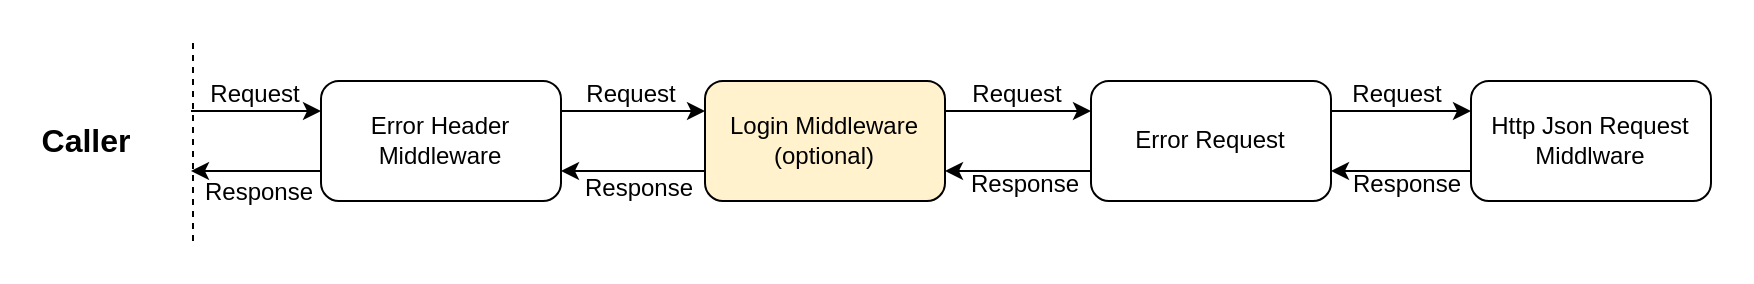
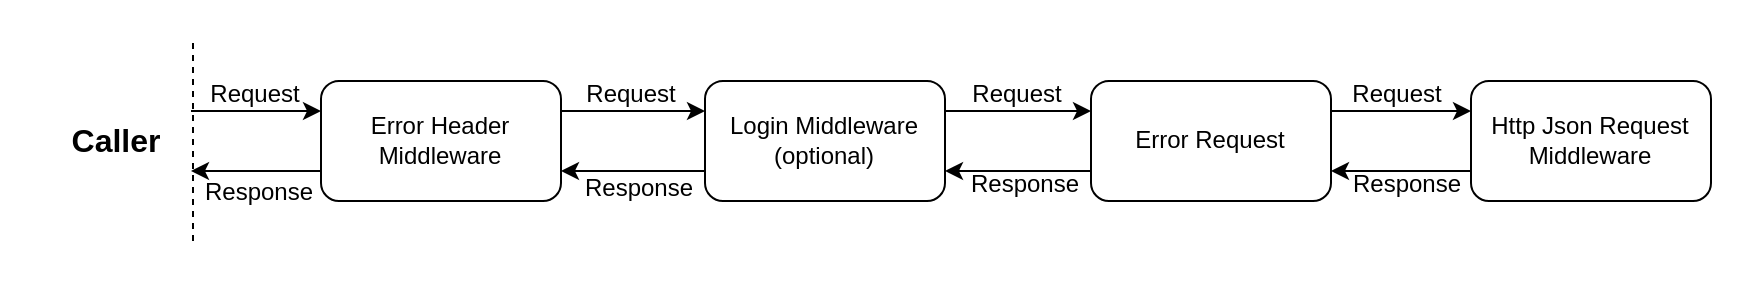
  <mxCell id="0" />
  <mxCell id="1" parent="0" />
  <mxCell id="2" value="" style="rounded=0;whiteSpace=wrap;html=1;strokeColor=none;" vertex="1" parent="1"><mxGeometry width="77" height="100" as="geometry" x="20" y="20" /></mxCell>
  <mxCell id="3" style="edgeStyle=orthogonalEdgeStyle;rounded=0;orthogonalLoop=1;jettySize=auto;html=1;exitX=1;exitY=0.25;exitDx=0;exitDy=0;entryX=0;entryY=0.25;entryDx=0;entryDy=0;" parent="1" source="4" target="7" edge="1"><mxGeometry relative="1" as="geometry" /></mxCell>
  <mxCell id="4" value="Error Header&lt;br&gt;Middleware" style="rounded=1;whiteSpace=wrap;html=1;" parent="1" vertex="1"><mxGeometry x="160" y="40" width="120" height="60" as="geometry" /></mxCell>
  <mxCell id="5" style="edgeStyle=orthogonalEdgeStyle;rounded=0;orthogonalLoop=1;jettySize=auto;html=1;exitX=0;exitY=0.75;exitDx=0;exitDy=0;entryX=1;entryY=0.75;entryDx=0;entryDy=0;" parent="1" source="7" target="4" edge="1"><mxGeometry relative="1" as="geometry" /></mxCell>
  <mxCell id="6" style="edgeStyle=orthogonalEdgeStyle;rounded=0;orthogonalLoop=1;jettySize=auto;html=1;exitX=1;exitY=0.25;exitDx=0;exitDy=0;entryX=0;entryY=0.25;entryDx=0;entryDy=0;" parent="1" source="7" target="10" edge="1"><mxGeometry relative="1" as="geometry" /></mxCell>
- <mxCell id="7" value="Login Middleware&lt;br&gt;(optional)" style="rounded=1;whiteSpace=wrap;html=1;fillColor=#fff2cc;" parent="1" vertex="1"><mxGeometry x="352" y="40" width="120" height="60" as="geometry" /></mxCell>
+ <mxCell id="7" value="Login Middleware&lt;br&gt;(optional)" style="rounded=1;whiteSpace=wrap;html=1;" parent="1" vertex="1"><mxGeometry x="352" y="40" width="120" height="60" as="geometry" /></mxCell>
  <mxCell id="8" style="edgeStyle=orthogonalEdgeStyle;rounded=0;orthogonalLoop=1;jettySize=auto;html=1;exitX=0;exitY=0.75;exitDx=0;exitDy=0;entryX=1;entryY=0.75;entryDx=0;entryDy=0;" parent="1" source="10" target="7" edge="1"><mxGeometry relative="1" as="geometry" /></mxCell>
  <mxCell id="9" style="edgeStyle=orthogonalEdgeStyle;rounded=0;orthogonalLoop=1;jettySize=auto;html=1;exitX=1;exitY=0.25;exitDx=0;exitDy=0;entryX=0;entryY=0.25;entryDx=0;entryDy=0;" parent="1" source="10" target="12" edge="1"><mxGeometry relative="1" as="geometry" /></mxCell>
  <mxCell id="10" value="Error Request" style="rounded=1;whiteSpace=wrap;html=1;" parent="1" vertex="1"><mxGeometry x="545" y="40" width="120" height="60" as="geometry" /></mxCell>
  <mxCell id="11" style="edgeStyle=orthogonalEdgeStyle;rounded=0;orthogonalLoop=1;jettySize=auto;html=1;exitX=0;exitY=0.75;exitDx=0;exitDy=0;entryX=1;entryY=0.75;entryDx=0;entryDy=0;" parent="1" source="12" target="10" edge="1"><mxGeometry relative="1" as="geometry" /></mxCell>
- <mxCell id="12" value="Http Json Request&lt;br&gt;Middlware" style="rounded=1;whiteSpace=wrap;html=1;" parent="1" vertex="1"><mxGeometry x="735" y="40" width="120" height="60" as="geometry" /></mxCell>
+ <mxCell id="12" value="Http Json Request&lt;br&gt;Middleware" style="rounded=1;whiteSpace=wrap;html=1;" parent="1" vertex="1"><mxGeometry x="735" y="40" width="120" height="60" as="geometry" /></mxCell>
  <mxCell id="13" value="" style="endArrow=classic;html=1;entryX=0;entryY=0.25;entryDx=0;entryDy=0;" parent="1" target="4" edge="1"><mxGeometry width="50" height="50" relative="1" as="geometry"><mxPoint x="95" y="55" as="sourcePoint" /><mxPoint x="150" y="60" as="targetPoint" /></mxGeometry></mxCell>
  <mxCell id="14" value="" style="endArrow=none;dashed=1;html=1;" parent="1" edge="1"><mxGeometry width="50" height="50" relative="1" as="geometry"><mxPoint x="96" y="120" as="sourcePoint" /><mxPoint x="96" as="targetPoint" y="20" /></mxGeometry></mxCell>
  <mxCell id="15" value="" style="endArrow=classic;html=1;exitX=0;exitY=0.75;exitDx=0;exitDy=0;" parent="1" source="4" edge="1"><mxGeometry width="50" height="50" relative="1" as="geometry"><mxPoint x="145" y="80" as="sourcePoint" /><mxPoint x="95" y="85" as="targetPoint" /></mxGeometry></mxCell>
  <mxCell id="16" value="Request" style="text;html=1;align=center;verticalAlign=middle;resizable=0;points=[];autosize=1;" parent="1" vertex="1"><mxGeometry x="285" y="37" width="60" height="20" as="geometry" /></mxCell>
  <mxCell id="17" value="Request" style="text;html=1;align=center;verticalAlign=middle;resizable=0;points=[];autosize=1;" parent="1" vertex="1"><mxGeometry x="478" y="37" width="60" height="20" as="geometry" /></mxCell>
  <mxCell id="18" value="Request" style="text;html=1;align=center;verticalAlign=middle;resizable=0;points=[];autosize=1;" parent="1" vertex="1"><mxGeometry x="668" y="37" width="60" height="20" as="geometry" /></mxCell>
  <mxCell id="19" value="Response" style="text;html=1;align=center;verticalAlign=middle;resizable=0;points=[];autosize=1;" parent="1" vertex="1"><mxGeometry x="284" y="84" width="70" height="20" as="geometry" /></mxCell>
  <mxCell id="20" value="Response" style="text;html=1;align=center;verticalAlign=middle;resizable=0;points=[];autosize=1;" parent="1" vertex="1"><mxGeometry x="477" y="82" width="70" height="20" as="geometry" /></mxCell>
  <mxCell id="21" value="Response" style="text;html=1;align=center;verticalAlign=middle;resizable=0;points=[];autosize=1;" parent="1" vertex="1"><mxGeometry x="668" y="82" width="70" height="20" as="geometry" /></mxCell>
  <mxCell id="22" value="Request" style="text;html=1;align=center;verticalAlign=middle;resizable=0;points=[];autosize=1;" parent="1" vertex="1"><mxGeometry x="97" y="37" width="60" height="20" as="geometry" /></mxCell>
  <mxCell id="23" value="Response" style="text;html=1;align=center;verticalAlign=middle;resizable=0;points=[];autosize=1;" parent="1" vertex="1"><mxGeometry x="94" y="86" width="70" height="20" as="geometry" /></mxCell>
- <mxCell id="24" value="&lt;font style=&quot;font-size: 16px&quot;&gt;&lt;b&gt;Caller&lt;/b&gt;&lt;/font&gt;" style="text;html=1;strokeColor=none;fillColor=none;align=center;verticalAlign=middle;whiteSpace=wrap;rounded=0;" vertex="1" parent="1"><mxGeometry x="23" y="60" width="40" height="20" as="geometry" /></mxCell>
+ <mxCell id="24" value="&lt;font style=&quot;font-size: 16px&quot;&gt;&lt;b&gt;Caller&lt;/b&gt;&lt;/font&gt;" style="text;html=1;strokeColor=none;fillColor=none;align=center;verticalAlign=middle;whiteSpace=wrap;rounded=0;" vertex="1" parent="1"><mxGeometry x="38" y="60" width="40" height="20" as="geometry" /></mxCell>
